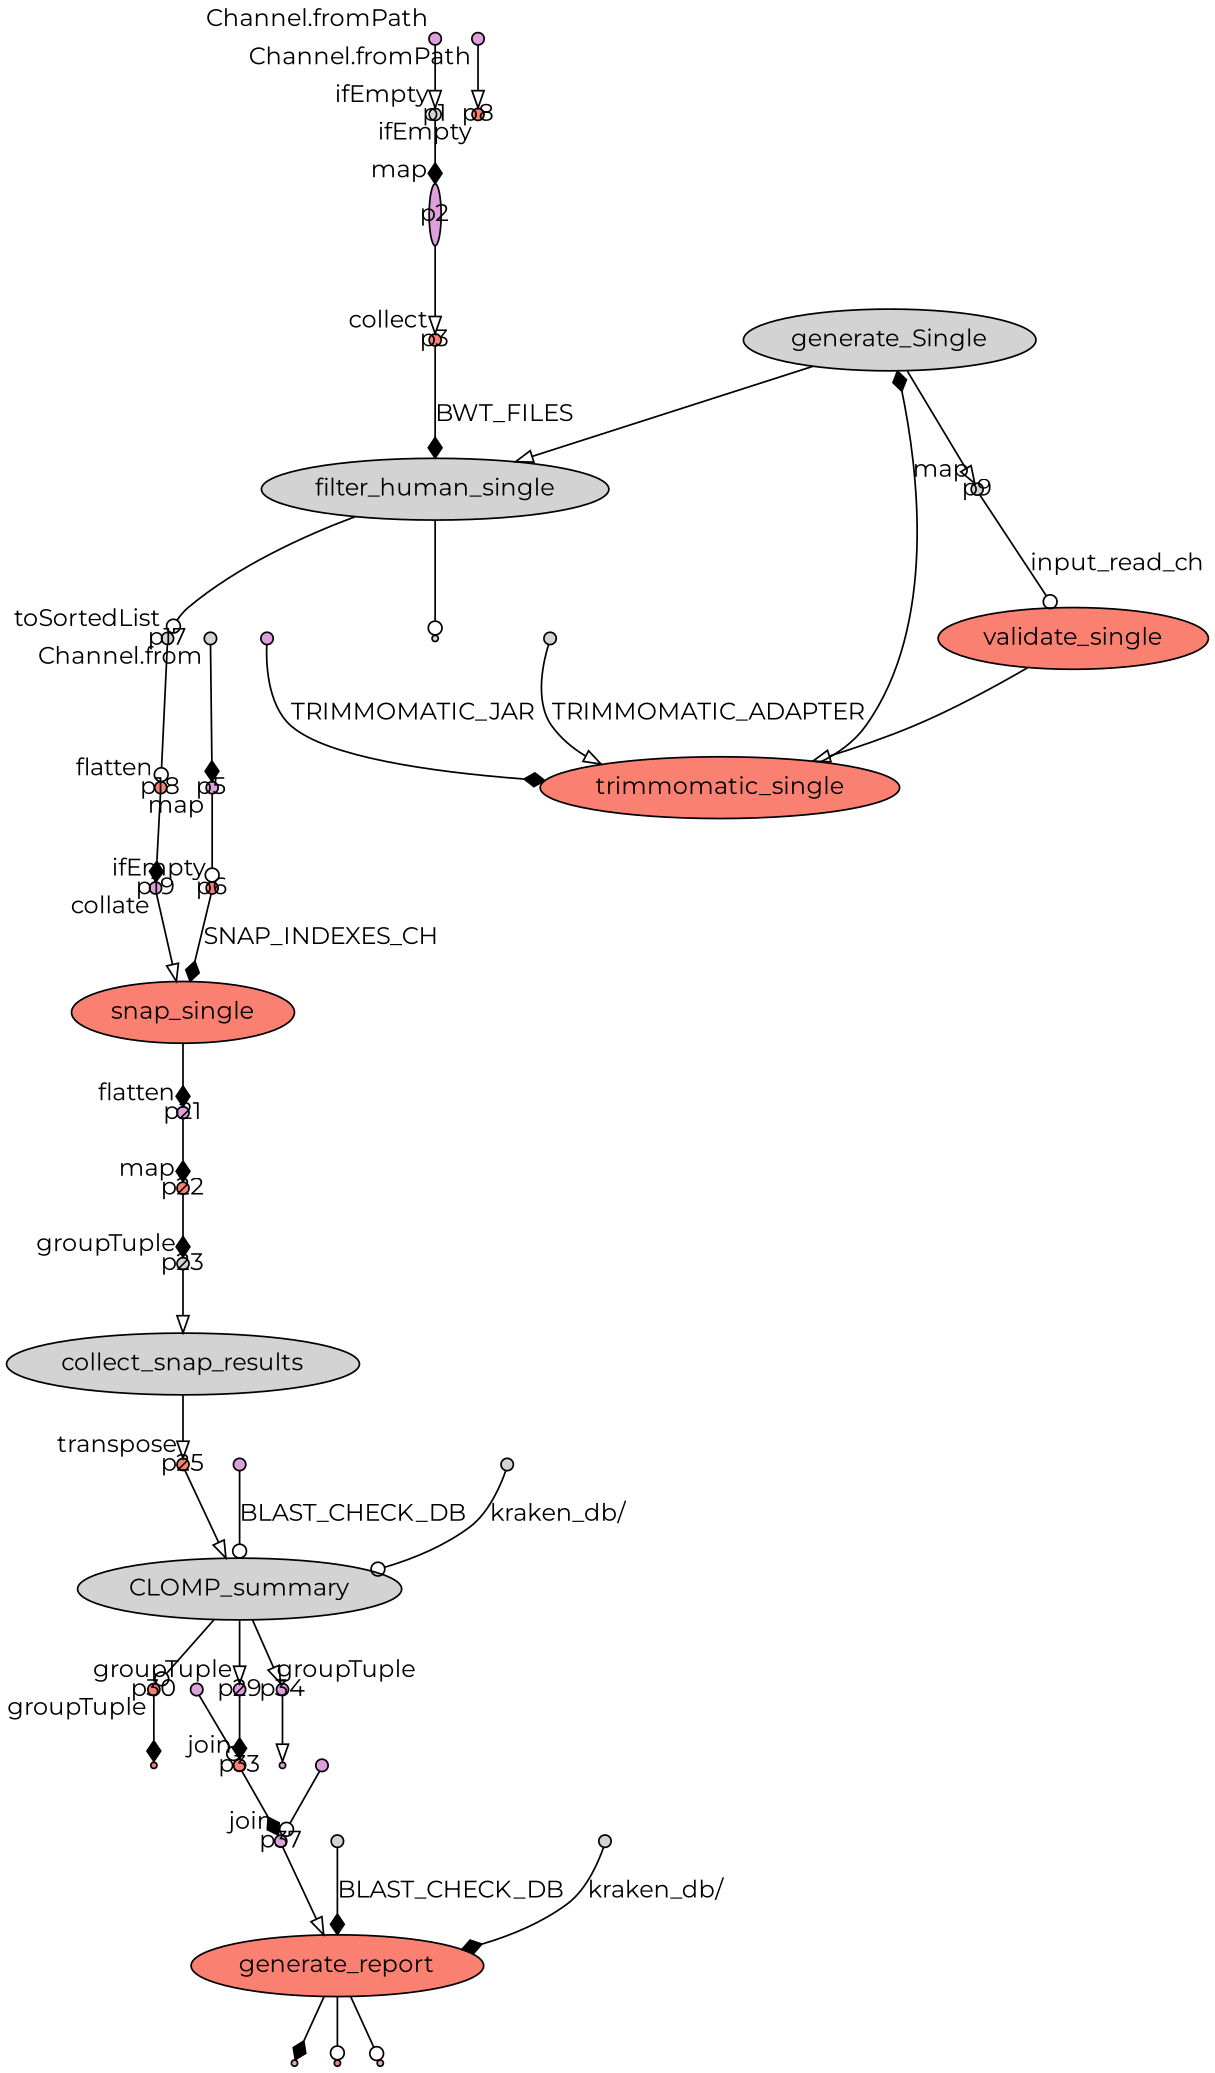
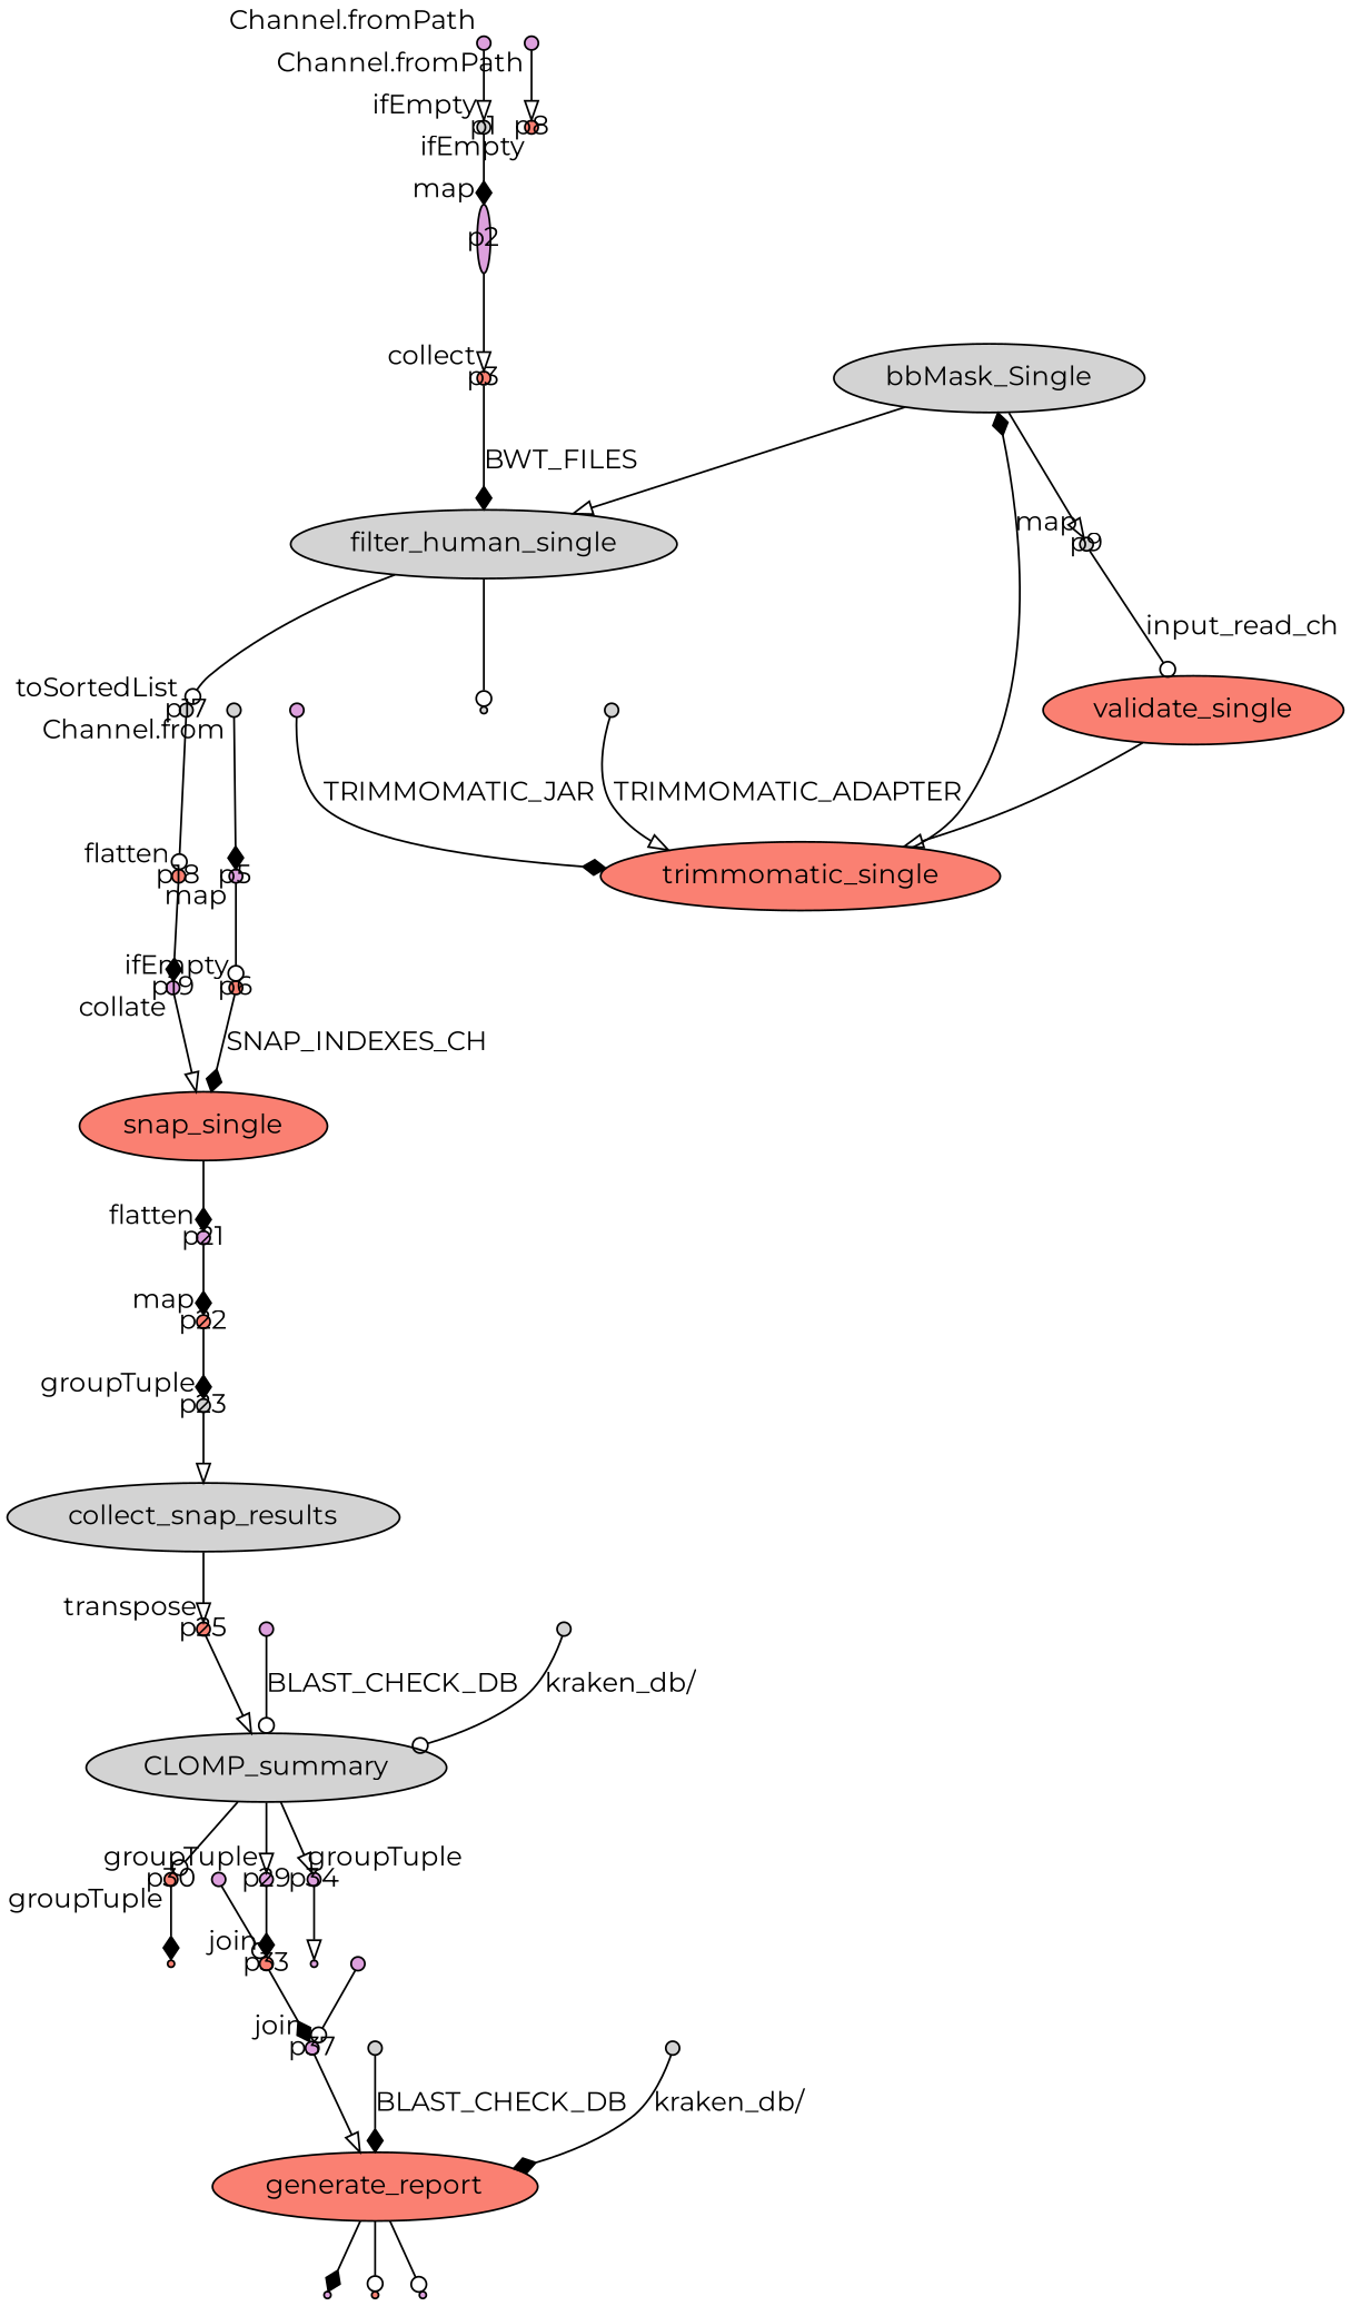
  digraph {
    fontname=Montserrat
    node [fillcolor=plum fixedsize=true fontname=Montserrat shape=circle style=filled]
    edge [arrowhead=diamond fontname=Montserrat]
    p0 [shape=point width=0.1 xlabel="Channel.fromPath"]
    p1 [fillcolor=lightgrey width=0.1 xlabel=ifEmpty]
    p2 [shape=ellipse width=0.1 xlabel=map]
    p3 [fillcolor=salmon width=0.1 xlabel=collect]
    n5 [fillcolor=lightgrey label=filter_human_single fixedsize="" shape=""]
    p17 [fillcolor=lightgrey width=0.1 xlabel=toSortedList]
    p16 [fillcolor=lightgrey shape=point fixedsize=""]
    p18 [fillcolor=salmon width=0.1 xlabel=flatten]
    p4 [fillcolor=lightgrey shape=point width=0.1 xlabel="Channel.from"]
    p5 [width=0.1 xlabel=map]
    p6 [fillcolor=salmon width=0.1 xlabel=ifEmpty]
    n12 [fillcolor=salmon label=snap_single fixedsize="" shape=""]
    p21 [width=0.1 xlabel=flatten]
    p22 [fillcolor=salmon width=0.1 xlabel=map]
    p7 [shape=point width=0.1 xlabel="Channel.fromPath"]
    p8 [fillcolor=salmon width=0.1 xlabel=ifEmpty]
    p9 [fillcolor=lightgrey width=0.1 xlabel=map]
    n18 [fillcolor=salmon label=validate_single fixedsize="" shape=""]
    n19 [fillcolor=salmon label=trimmomatic_single fixedsize="" shape=""]
-   n20 [fillcolor=lightgrey label=generate_Single fixedsize="" shape=""]
+   n20 [fillcolor=lightgrey label=bbMask_Single fixedsize="" shape=""]
    p11 [shape=point width=0.1]
    p12 [fillcolor=lightgrey shape=point width=0.1]
    p19 [width=0.1 xlabel=collate]
    p23 [fillcolor=lightgrey width=0.1 xlabel=groupTuple]
    n25 [fillcolor=lightgrey label=collect_snap_results fixedsize="" shape=""]
    p25 [fillcolor=salmon width=0.1 xlabel=transpose]
    n27 [fillcolor=lightgrey label=CLOMP_summary fixedsize="" shape=""]
    p29 [width=0.1 xlabel=groupTuple]
    p30 [fillcolor=salmon width=0.1 xlabel=groupTuple]
    p34 [width=0.1 xlabel=groupTuple]
    p33 [fillcolor=salmon width=0.1 xlabel=join]
    p31 [fillcolor=salmon shape=point fixedsize=""]
    p35 [shape=point fixedsize=""]
    p26 [shape=point width=0.1]
    p27 [fillcolor=lightgrey shape=point width=0.1]
    p37 [width=0.1 xlabel=join]
    n37 [fillcolor=salmon label=generate_report fixedsize="" shape=""]
    p32 [shape=point width=0.1]
    p43 [shape=point fixedsize=""]
    p42 [fillcolor=salmon shape=point fixedsize=""]
    p41 [shape=point fixedsize=""]
    p36 [shape=point width=0.1]
    p38 [fillcolor=lightgrey shape=point width=0.1]
    p39 [fillcolor=lightgrey shape=point width=0.1]
    p0 -> p1 [arrowhead=onormal]
    p1 -> p2
    p2 -> p3 [arrowhead=onormal]
    p3 -> n5 [label=BWT_FILES]
    n5 -> p17 [arrowhead=odot]
    n5 -> p16 [arrowhead=odot]
    p17 -> p18 [arrowhead=odot]
    p18 -> p19
    p4 -> p5
    p5 -> p6 [arrowhead=odot]
    p6 -> n12 [label=SNAP_INDEXES_CH]
    n12 -> p21
    p21 -> p22
    p22 -> p23
    p7 -> p8 [arrowhead=onormal]
    p9 -> n18 [arrowhead=odot label=input_read_ch]
    n18 -> n19 [arrowhead=onormal]
    n19 -> n20
    n20 -> n5 [arrowhead=onormal]
    n20 -> p9 [arrowhead=onormal]
    p11 -> n19 [label=TRIMMOMATIC_JAR]
    p12 -> n19 [arrowhead=onormal label=TRIMMOMATIC_ADAPTER]
    p19 -> n12 [arrowhead=onormal]
    p23 -> n25 [arrowhead=onormal]
    n25 -> p25 [arrowhead=onormal]
    p25 -> n27 [arrowhead=onormal]
    n27 -> p29 [arrowhead=onormal]
    n27 -> p30 [arrowhead=odot]
    n27 -> p34 [arrowhead=onormal]
    p29 -> p33
    p30 -> p31
    p34 -> p35 [arrowhead=onormal]
    p33 -> p37
    p26 -> n27 [arrowhead=odot label=BLAST_CHECK_DB]
    p27 -> n27 [arrowhead=odot label="kraken_db/"]
    p37 -> n37 [arrowhead=onormal]
    n37 -> p43
    n37 -> p42 [arrowhead=odot]
    n37 -> p41 [arrowhead=odot]
    p32 -> p33 [arrowhead=odot]
    p36 -> p37 [arrowhead=odot]
    p38 -> n37 [label=BLAST_CHECK_DB]
    p39 -> n37 [label="kraken_db/"]
  }
